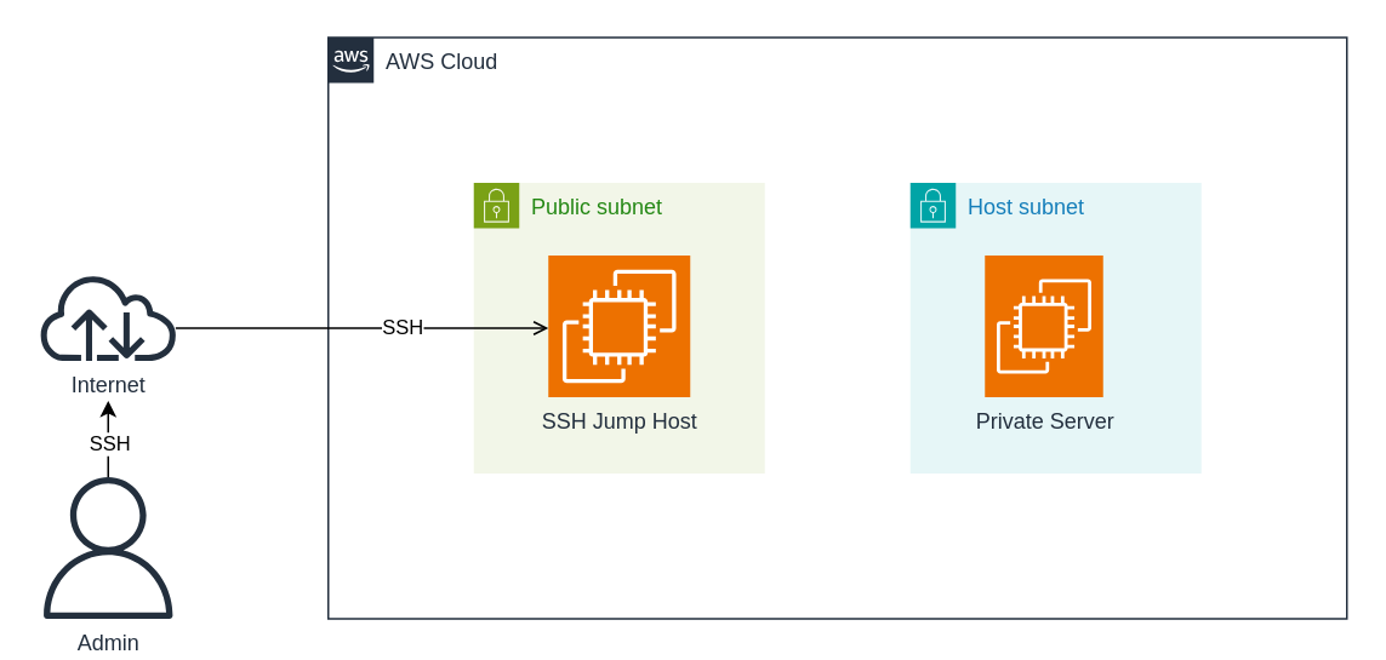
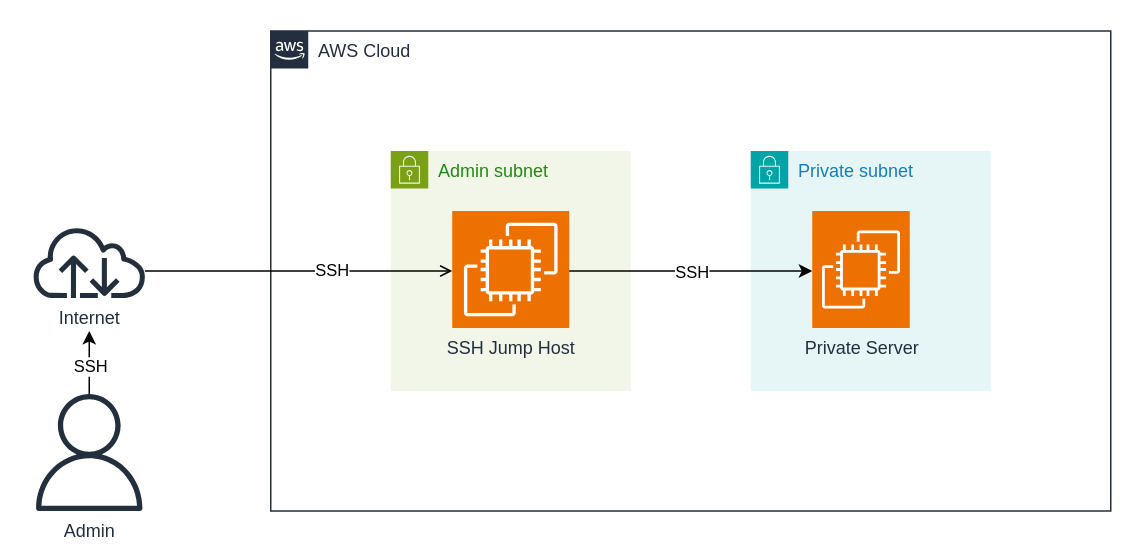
  <mxCell id="0" />
  <mxCell id="1" parent="0" />
  <mxCell id="2" value="AWS Cloud" style="points=[[0,0],[0.25,0],[0.5,0],[0.75,0],[1,0],[1,0.25],[1,0.5],[1,0.75],[1,1],[0.75,1],[0.5,1],[0.25,1],[0,1],[0,0.75],[0,0.5],[0,0.25]];outlineConnect=0;gradientColor=none;html=1;whiteSpace=wrap;fontSize=12;fontStyle=0;container=1;pointerEvents=0;collapsible=0;recursiveResize=0;shape=mxgraph.aws4.group;grIcon=mxgraph.aws4.group_aws_cloud_alt;strokeColor=#232F3E;fillColor=none;verticalAlign=top;align=left;spacingLeft=30;fontColor=#232F3E;dashed=0;" parent="1" vertex="1"><mxGeometry x="180" y="20" width="560" height="320" as="geometry" /></mxCell>
- <mxCell id="3" value="Host subnet" style="points=[[0,0],[0.25,0],[0.5,0],[0.75,0],[1,0],[1,0.25],[1,0.5],[1,0.75],[1,1],[0.75,1],[0.5,1],[0.25,1],[0,1],[0,0.75],[0,0.5],[0,0.25]];outlineConnect=0;gradientColor=none;html=1;whiteSpace=wrap;fontSize=12;fontStyle=0;container=1;pointerEvents=0;collapsible=0;recursiveResize=0;shape=mxgraph.aws4.group;grIcon=mxgraph.aws4.group_security_group;grStroke=0;strokeColor=#00A4A6;fillColor=#E6F6F7;verticalAlign=top;align=left;spacingLeft=30;fontColor=#147EBA;dashed=0;" parent="2" vertex="1"><mxGeometry x="320" y="80" width="160" height="160" as="geometry" /></mxCell>
+ <mxCell id="3" value="Private subnet" style="points=[[0,0],[0.25,0],[0.5,0],[0.75,0],[1,0],[1,0.25],[1,0.5],[1,0.75],[1,1],[0.75,1],[0.5,1],[0.25,1],[0,1],[0,0.75],[0,0.5],[0,0.25]];outlineConnect=0;gradientColor=none;html=1;whiteSpace=wrap;fontSize=12;fontStyle=0;container=1;pointerEvents=0;collapsible=0;recursiveResize=0;shape=mxgraph.aws4.group;grIcon=mxgraph.aws4.group_security_group;grStroke=0;strokeColor=#00A4A6;fillColor=#E6F6F7;verticalAlign=top;align=left;spacingLeft=30;fontColor=#147EBA;dashed=0;" parent="2" vertex="1"><mxGeometry x="320" y="80" width="160" height="160" as="geometry" /></mxCell>
  <mxCell id="4" value="Private Server" style="sketch=0;points=[[0,0,0],[0.25,0,0],[0.5,0,0],[0.75,0,0],[1,0,0],[0,1,0],[0.25,1,0],[0.5,1,0],[0.75,1,0],[1,1,0],[0,0.25,0],[0,0.5,0],[0,0.75,0],[1,0.25,0],[1,0.5,0],[1,0.75,0]];outlineConnect=0;fontColor=#232F3E;fillColor=#ED7100;strokeColor=#ffffff;dashed=0;verticalLabelPosition=bottom;verticalAlign=top;align=center;html=1;fontSize=12;fontStyle=0;aspect=fixed;shape=mxgraph.aws4.resourceIcon;resIcon=mxgraph.aws4.ec2;" parent="3" vertex="1"><mxGeometry x="41" y="40" width="65" height="78" as="geometry" /></mxCell>
- <mxCell id="5" value="Public subnet" style="points=[[0,0],[0.25,0],[0.5,0],[0.75,0],[1,0],[1,0.25],[1,0.5],[1,0.75],[1,1],[0.75,1],[0.5,1],[0.25,1],[0,1],[0,0.75],[0,0.5],[0,0.25]];outlineConnect=0;gradientColor=none;html=1;whiteSpace=wrap;fontSize=12;fontStyle=0;container=1;pointerEvents=0;collapsible=0;recursiveResize=0;shape=mxgraph.aws4.group;grIcon=mxgraph.aws4.group_security_group;grStroke=0;strokeColor=#7AA116;fillColor=#F2F6E8;verticalAlign=top;align=left;spacingLeft=30;fontColor=#248814;dashed=0;" parent="2" vertex="1"><mxGeometry x="80" y="80" width="160" height="160" as="geometry" /></mxCell>
+ <mxCell id="5" value="Admin subnet" style="points=[[0,0],[0.25,0],[0.5,0],[0.75,0],[1,0],[1,0.25],[1,0.5],[1,0.75],[1,1],[0.75,1],[0.5,1],[0.25,1],[0,1],[0,0.75],[0,0.5],[0,0.25]];outlineConnect=0;gradientColor=none;html=1;whiteSpace=wrap;fontSize=12;fontStyle=0;container=1;pointerEvents=0;collapsible=0;recursiveResize=0;shape=mxgraph.aws4.group;grIcon=mxgraph.aws4.group_security_group;grStroke=0;strokeColor=#7AA116;fillColor=#F2F6E8;verticalAlign=top;align=left;spacingLeft=30;fontColor=#248814;dashed=0;" parent="2" vertex="1"><mxGeometry x="80" y="80" width="160" height="160" as="geometry" /></mxCell>
  <mxCell id="6" value="SSH Jump Host" style="sketch=0;points=[[0,0,0],[0.25,0,0],[0.5,0,0],[0.75,0,0],[1,0,0],[0,1,0],[0.25,1,0],[0.5,1,0],[0.75,1,0],[1,1,0],[0,0.25,0],[0,0.5,0],[0,0.75,0],[1,0.25,0],[1,0.5,0],[1,0.75,0]];outlineConnect=0;fontColor=#232F3E;fillColor=#ED7100;strokeColor=#ffffff;dashed=0;verticalLabelPosition=bottom;verticalAlign=top;align=center;html=1;fontSize=12;fontStyle=0;aspect=fixed;shape=mxgraph.aws4.resourceIcon;resIcon=mxgraph.aws4.ec2;" parent="5" vertex="1"><mxGeometry x="41" y="40" width="78" height="78" as="geometry" /></mxCell>
+ <mxCell id="7" style="edgeStyle=orthogonalEdgeStyle;rounded=0;orthogonalLoop=1;jettySize=auto;html=1;" parent="2" source="6" target="4" edge="1"><mxGeometry relative="1" as="geometry"><Array as="points"><mxPoint x="280" y="160" /><mxPoint x="280" y="160" /></Array></mxGeometry></mxCell>
+ <mxCell id="8" value="SSH" style="edgeLabel;html=1;align=center;verticalAlign=middle;resizable=0;points=[];" parent="7" vertex="1" connectable="0"><mxGeometry x="-0.074" y="3" relative="1" as="geometry"><mxPoint x="6" y="3" as="offset" /></mxGeometry></mxCell>
  <mxCell id="9" style="edgeStyle=orthogonalEdgeStyle;rounded=0;orthogonalLoop=1;jettySize=auto;html=1;endArrow=open;" parent="1" source="11" target="6" edge="1"><mxGeometry relative="1" as="geometry"><Array as="points"><mxPoint x="190" y="180" /><mxPoint x="190" y="180" /></Array></mxGeometry></mxCell>
  <mxCell id="10" value="SSH" style="edgeLabel;html=1;align=center;verticalAlign=middle;resizable=0;points=[];" parent="9" vertex="1" connectable="0"><mxGeometry x="-0.015" y="1" relative="1" as="geometry"><mxPoint x="23" as="offset" /></mxGeometry></mxCell>
  <mxCell id="11" value="Internet" style="sketch=0;outlineConnect=0;fontColor=#232F3E;gradientColor=none;fillColor=#232F3D;strokeColor=none;dashed=0;verticalLabelPosition=bottom;verticalAlign=top;align=center;html=1;fontSize=12;fontStyle=0;aspect=fixed;pointerEvents=1;shape=mxgraph.aws4.internet;" parent="1" vertex="1"><mxGeometry x="20" y="150" width="78" height="48" as="geometry" /></mxCell>
  <mxCell id="12" style="edgeStyle=orthogonalEdgeStyle;rounded=0;orthogonalLoop=1;jettySize=auto;html=1;" parent="1" source="14" edge="1"><mxGeometry relative="1" as="geometry"><mxPoint x="59" y="220" as="targetPoint" /></mxGeometry></mxCell>
  <mxCell id="13" value="SSH" style="edgeLabel;html=1;align=center;verticalAlign=middle;resizable=0;points=[];" parent="12" vertex="1" connectable="0"><mxGeometry x="-0.125" relative="1" as="geometry"><mxPoint as="offset" /></mxGeometry></mxCell>
  <mxCell id="14" value="Admin" style="sketch=0;outlineConnect=0;fontColor=#232F3E;gradientColor=none;fillColor=#232F3D;strokeColor=none;dashed=0;verticalLabelPosition=bottom;verticalAlign=top;align=center;html=1;fontSize=12;fontStyle=0;aspect=fixed;pointerEvents=1;shape=mxgraph.aws4.user;" parent="1" vertex="1"><mxGeometry x="20" y="262" width="78" height="78" as="geometry" /></mxCell>
